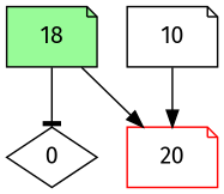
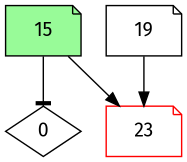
  digraph {
    fontname="Fira Sans"
    node [color=black fillcolor=white fontname="Fira Sans" shape=note style=filled]
    edge [arrowhead=normal fontname="Fira Sans"]
-   18 [fillcolor=palegreen]
+   18 [fillcolor=palegreen label=15]
    0 [shape=diamond]
-   23 [color=red label=20]
-   19 [label=10]
+   23 [color=red]
+   19
    18 -> 0 [arrowhead=tee]
    18 -> 23
    19 -> 23
  }
